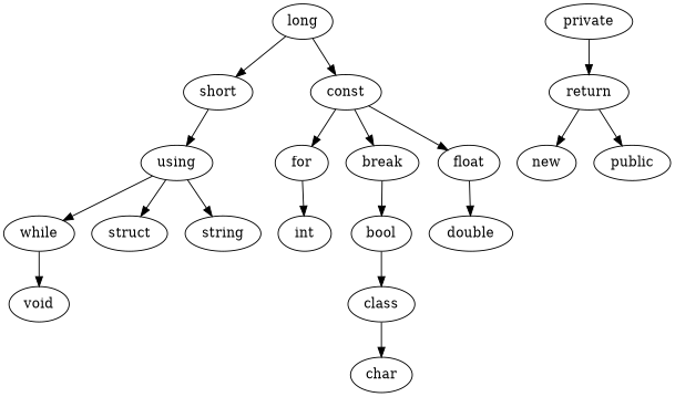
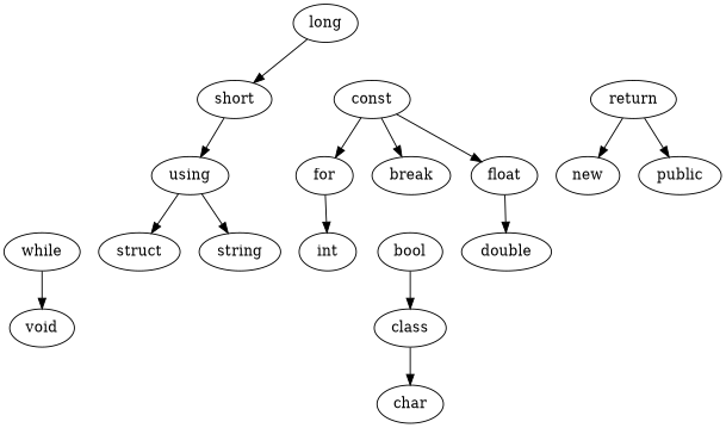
  digraph {
    while
    void
    using
    struct
    string
    short
-   private
    return
    new
    public
    long
    const
    for
    break
    float
    int
    bool
    double
    class
    char
    while -> void
-   using -> while
    using -> struct
    using -> string
    short -> using
-   private -> return
    return -> new
    return -> public
    long -> short
-   long -> const
    const -> for
    const -> break
    const -> float
    for -> int
-   break -> bool
    float -> double
    bool -> class
    class -> char
  }
